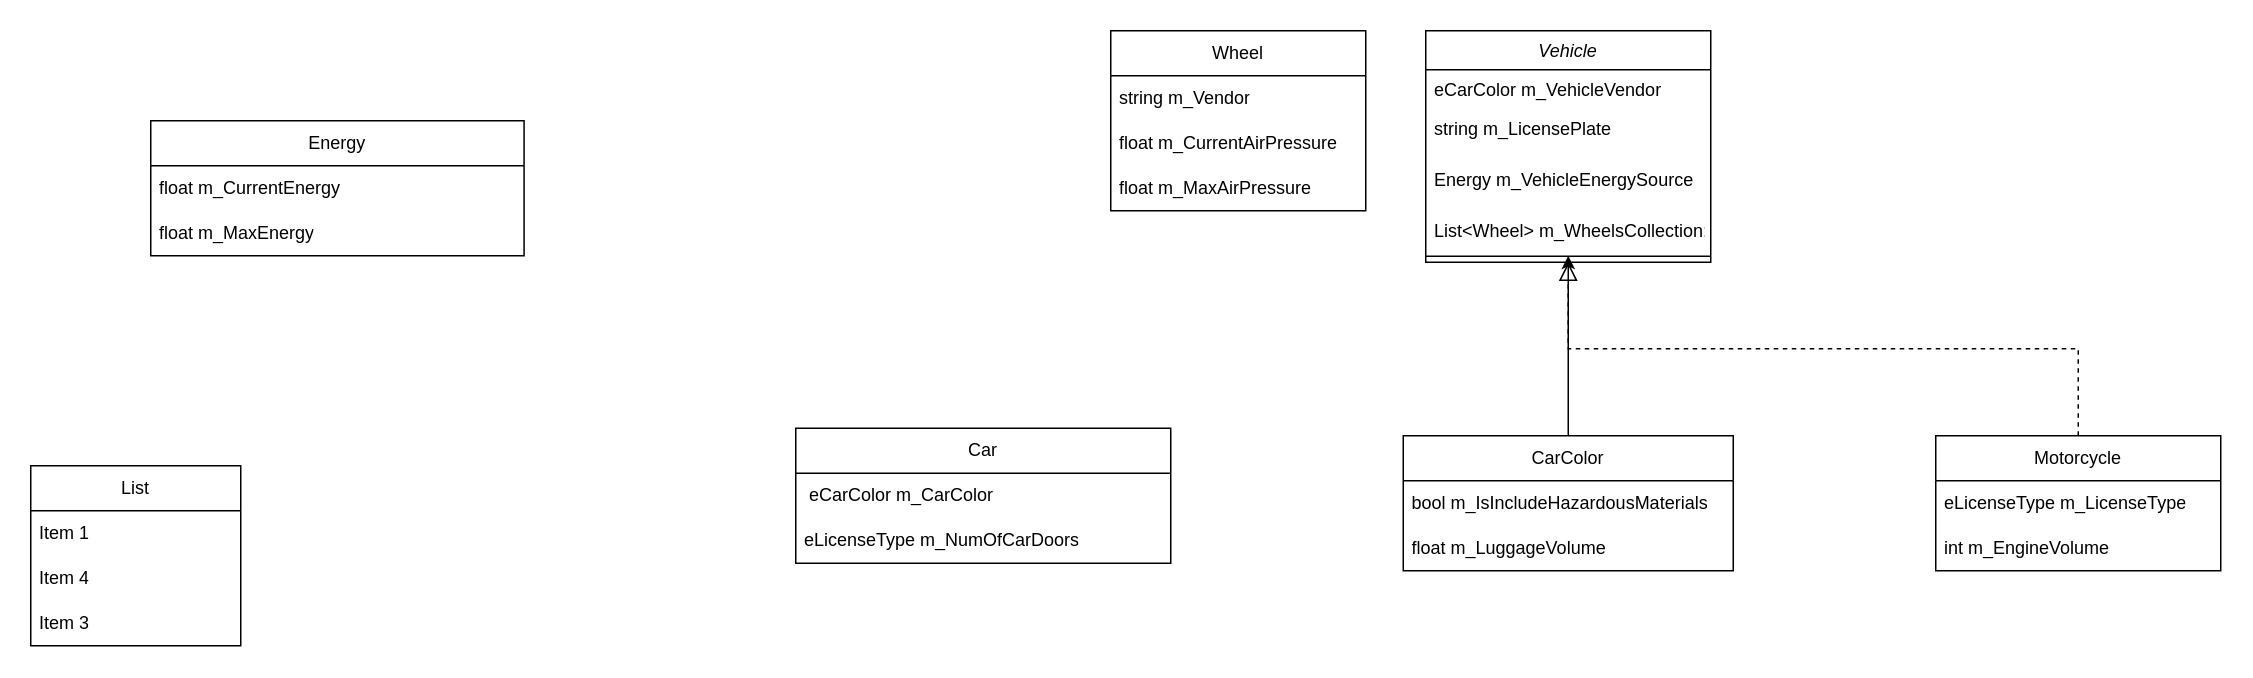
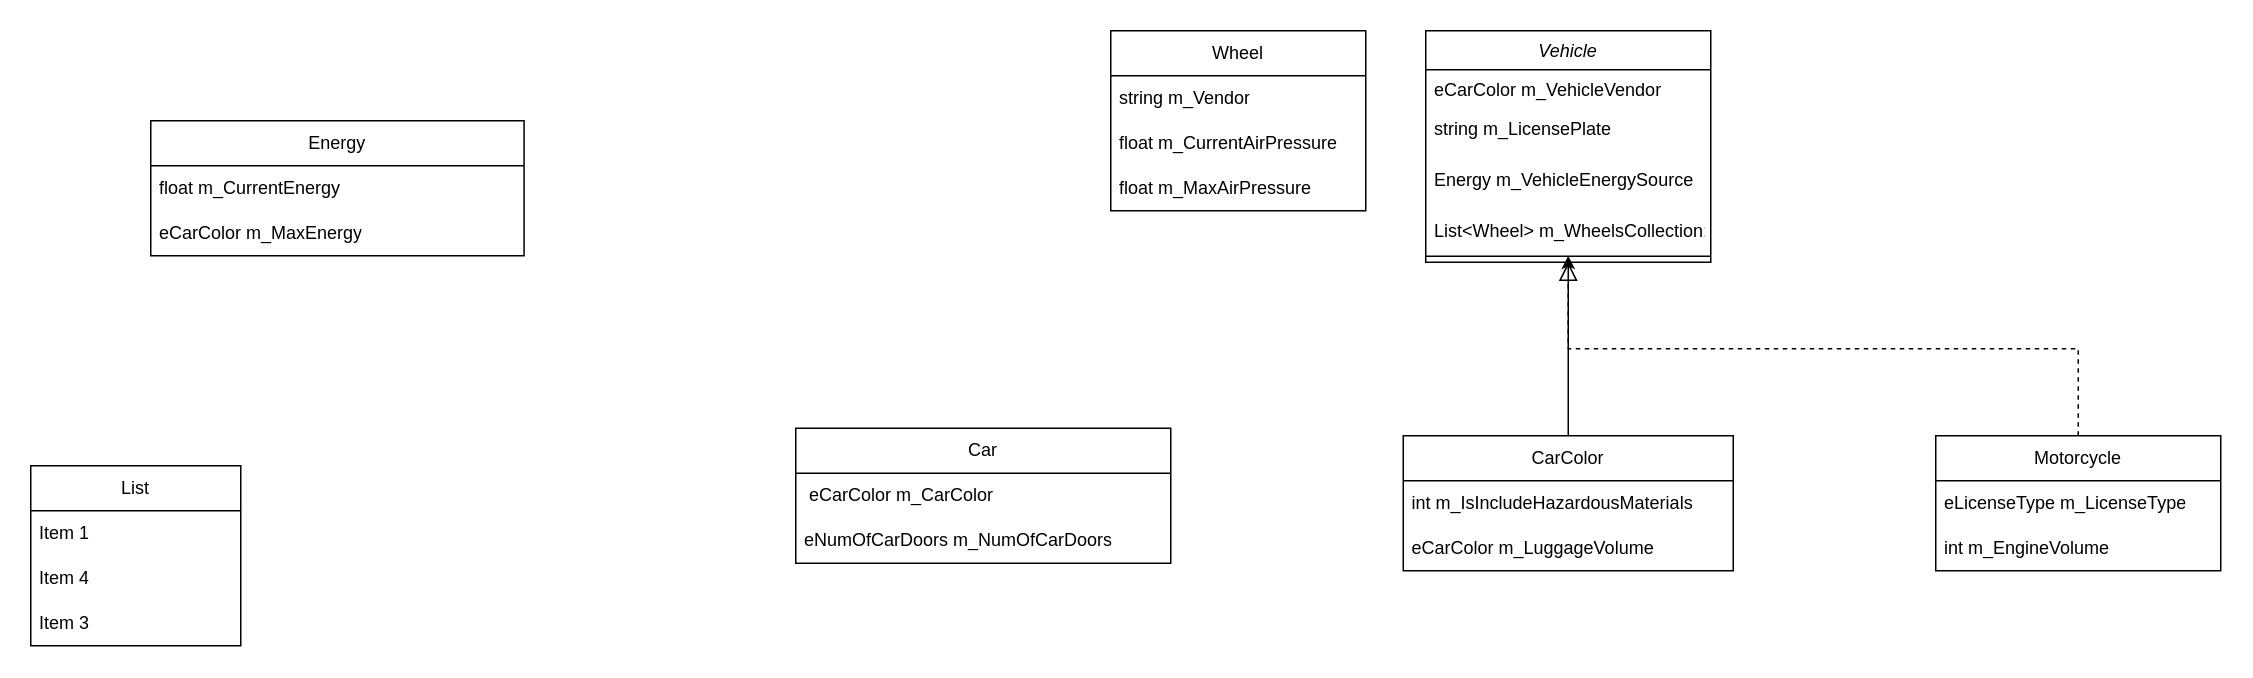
  <mxCell id="0" />
  <mxCell id="1" parent="0" />
  <mxCell id="2" value="Vehicle" style="swimlane;fontStyle=2;align=center;verticalAlign=top;childLayout=stackLayout;horizontal=1;startSize=26;horizontalStack=0;resizeParent=1;resizeLast=0;collapsible=1;marginBottom=0;rounded=0;shadow=0;strokeWidth=1;" parent="1" vertex="1"><mxGeometry x="950" y="20" width="190" height="154.26" as="geometry"><mxRectangle x="230" y="140" width="160" height="26" as="alternateBounds" /></mxGeometry></mxCell>
  <mxCell id="3" value="eCarColor m_VehicleVendor " style="text;align=left;verticalAlign=top;spacingLeft=4;spacingRight=4;overflow=hidden;rotatable=0;points=[[0,0.5],[1,0.5]];portConstraint=eastwest;" parent="2" vertex="1"><mxGeometry y="26" width="190" height="26" as="geometry" /></mxCell>
  <mxCell id="4" value="string m_LicensePlate" style="text;align=left;verticalAlign=top;spacingLeft=4;spacingRight=4;overflow=hidden;rotatable=0;points=[[0,0.5],[1,0.5]];portConstraint=eastwest;rounded=0;shadow=0;html=0;" vertex="1" parent="2"><mxGeometry y="52" width="190" height="34.13" as="geometry" /></mxCell>
  <mxCell id="5" value="Energy m_VehicleEnergySource" style="text;align=left;verticalAlign=top;spacingLeft=4;spacingRight=4;overflow=hidden;rotatable=0;points=[[0,0.5],[1,0.5]];portConstraint=eastwest;rounded=0;shadow=0;html=0;" parent="2" vertex="1"><mxGeometry y="86.13" width="190" height="34.13" as="geometry" /></mxCell>
  <mxCell id="6" value="List&lt;Wheel&gt; m_WheelsCollection;" style="text;align=left;verticalAlign=top;spacingLeft=4;spacingRight=4;overflow=hidden;rotatable=0;points=[[0,0.5],[1,0.5]];portConstraint=eastwest;rounded=0;shadow=0;html=0;" parent="2" vertex="1"><mxGeometry y="120.26" width="190" height="26" as="geometry" /></mxCell>
  <mxCell id="7" value="" style="line;html=1;strokeWidth=1;align=left;verticalAlign=middle;spacingTop=-1;spacingLeft=3;spacingRight=3;rotatable=0;labelPosition=right;points=[];portConstraint=eastwest;" parent="2" vertex="1"><mxGeometry y="146.26" width="190" height="8" as="geometry" /></mxCell>
  <mxCell id="8" value="" style="endArrow=block;endSize=10;endFill=0;shadow=0;strokeWidth=1;rounded=0;curved=0;edgeStyle=elbowEdgeStyle;elbow=vertical;exitX=0.5;exitY=0;exitDx=0;exitDy=0;dashed=1;" parent="1" source="12" target="2" edge="1"><mxGeometry width="160" relative="1" as="geometry"><mxPoint x="1390" y="290" as="sourcePoint" /><mxPoint x="1040" y="201" as="targetPoint" /></mxGeometry></mxCell>
  <mxCell id="9" value="Car" style="swimlane;fontStyle=0;childLayout=stackLayout;horizontal=1;startSize=30;horizontalStack=0;resizeParent=1;resizeParentMax=0;resizeLast=0;collapsible=1;marginBottom=0;whiteSpace=wrap;html=1;" vertex="1" parent="1"><mxGeometry x="530" y="285" width="250" height="90" as="geometry" /></mxCell>
  <mxCell id="10" value="&amp;nbsp;eCarColor m_CarColor" style="text;strokeColor=none;fillColor=none;align=left;verticalAlign=middle;spacingLeft=4;spacingRight=4;overflow=hidden;points=[[0,0.5],[1,0.5]];portConstraint=eastwest;rotatable=0;whiteSpace=wrap;html=1;" vertex="1" parent="9"><mxGeometry y="30" width="250" height="30" as="geometry" /></mxCell>
- <mxCell id="11" value="eLicenseType m_NumOfCarDoors" style="text;strokeColor=none;fillColor=none;align=left;verticalAlign=middle;spacingLeft=4;spacingRight=4;overflow=hidden;points=[[0,0.5],[1,0.5]];portConstraint=eastwest;rotatable=0;whiteSpace=wrap;html=1;" vertex="1" parent="9"><mxGeometry y="60" width="250" height="30" as="geometry" /></mxCell>
+ <mxCell id="11" value="eNumOfCarDoors m_NumOfCarDoors" style="text;strokeColor=none;fillColor=none;align=left;verticalAlign=middle;spacingLeft=4;spacingRight=4;overflow=hidden;points=[[0,0.5],[1,0.5]];portConstraint=eastwest;rotatable=0;whiteSpace=wrap;html=1;" vertex="1" parent="9"><mxGeometry y="60" width="250" height="30" as="geometry" /></mxCell>
  <mxCell id="12" value="Motorcycle" style="swimlane;fontStyle=0;childLayout=stackLayout;horizontal=1;startSize=30;horizontalStack=0;resizeParent=1;resizeParentMax=0;resizeLast=0;collapsible=1;marginBottom=0;whiteSpace=wrap;html=1;" vertex="1" parent="1"><mxGeometry x="1290" y="290" width="190" height="90" as="geometry" /></mxCell>
  <mxCell id="13" value="eLicenseType m_LicenseType" style="text;strokeColor=none;fillColor=none;align=left;verticalAlign=middle;spacingLeft=4;spacingRight=4;overflow=hidden;points=[[0,0.5],[1,0.5]];portConstraint=eastwest;rotatable=0;whiteSpace=wrap;html=1;" vertex="1" parent="12"><mxGeometry y="30" width="190" height="30" as="geometry" /></mxCell>
  <mxCell id="14" value="int m_EngineVolume" style="text;strokeColor=none;fillColor=none;align=left;verticalAlign=middle;spacingLeft=4;spacingRight=4;overflow=hidden;points=[[0,0.5],[1,0.5]];portConstraint=eastwest;rotatable=0;whiteSpace=wrap;html=1;" vertex="1" parent="12"><mxGeometry y="60" width="190" height="30" as="geometry" /></mxCell>
  <mxCell id="15" value="Wheel" style="swimlane;fontStyle=0;childLayout=stackLayout;horizontal=1;startSize=30;horizontalStack=0;resizeParent=1;resizeParentMax=0;resizeLast=0;collapsible=1;marginBottom=0;whiteSpace=wrap;html=1;" vertex="1" parent="1"><mxGeometry x="740" y="20" width="170" height="120" as="geometry" /></mxCell>
  <mxCell id="16" value="string m_Vendor" style="text;strokeColor=none;fillColor=none;align=left;verticalAlign=middle;spacingLeft=4;spacingRight=4;overflow=hidden;points=[[0,0.5],[1,0.5]];portConstraint=eastwest;rotatable=0;whiteSpace=wrap;html=1;" vertex="1" parent="15"><mxGeometry y="30" width="170" height="30" as="geometry" /></mxCell>
  <mxCell id="17" value="float m_CurrentAirPressure" style="text;strokeColor=none;fillColor=none;align=left;verticalAlign=middle;spacingLeft=4;spacingRight=4;overflow=hidden;points=[[0,0.5],[1,0.5]];portConstraint=eastwest;rotatable=0;whiteSpace=wrap;html=1;" vertex="1" parent="15"><mxGeometry y="60" width="170" height="30" as="geometry" /></mxCell>
  <mxCell id="18" value="float m_MaxAirPressure" style="text;strokeColor=none;fillColor=none;align=left;verticalAlign=middle;spacingLeft=4;spacingRight=4;overflow=hidden;points=[[0,0.5],[1,0.5]];portConstraint=eastwest;rotatable=0;whiteSpace=wrap;html=1;" vertex="1" parent="15"><mxGeometry y="90" width="170" height="30" as="geometry" /></mxCell>
  <mxCell id="19" style="edgeStyle=orthogonalEdgeStyle;rounded=0;orthogonalLoop=1;jettySize=auto;html=1;" edge="1" parent="1" source="20"><mxGeometry relative="1" as="geometry"><mxPoint x="1045" y="170" as="targetPoint" /></mxGeometry></mxCell>
  <mxCell id="20" value="CarColor" style="swimlane;fontStyle=0;childLayout=stackLayout;horizontal=1;startSize=30;horizontalStack=0;resizeParent=1;resizeParentMax=0;resizeLast=0;collapsible=1;marginBottom=0;whiteSpace=wrap;html=1;" vertex="1" parent="1"><mxGeometry x="935" y="290" width="220" height="90" as="geometry" /></mxCell>
- <mxCell id="21" value="bool m_IsIncludeHazardousMaterials" style="text;strokeColor=none;fillColor=none;align=left;verticalAlign=middle;spacingLeft=4;spacingRight=4;overflow=hidden;points=[[0,0.5],[1,0.5]];portConstraint=eastwest;rotatable=0;whiteSpace=wrap;html=1;" vertex="1" parent="20"><mxGeometry y="30" width="220" height="30" as="geometry" /></mxCell>
- <mxCell id="22" value="float m_LuggageVolume" style="text;strokeColor=none;fillColor=none;align=left;verticalAlign=middle;spacingLeft=4;spacingRight=4;overflow=hidden;points=[[0,0.5],[1,0.5]];portConstraint=eastwest;rotatable=0;whiteSpace=wrap;html=1;" vertex="1" parent="20"><mxGeometry y="60" width="220" height="30" as="geometry" /></mxCell>
+ <mxCell id="21" value="int m_IsIncludeHazardousMaterials" style="text;strokeColor=none;fillColor=none;align=left;verticalAlign=middle;spacingLeft=4;spacingRight=4;overflow=hidden;points=[[0,0.5],[1,0.5]];portConstraint=eastwest;rotatable=0;whiteSpace=wrap;html=1;" vertex="1" parent="20"><mxGeometry y="30" width="220" height="30" as="geometry" /></mxCell>
+ <mxCell id="22" value="eCarColor m_LuggageVolume" style="text;strokeColor=none;fillColor=none;align=left;verticalAlign=middle;spacingLeft=4;spacingRight=4;overflow=hidden;points=[[0,0.5],[1,0.5]];portConstraint=eastwest;rotatable=0;whiteSpace=wrap;html=1;" vertex="1" parent="20"><mxGeometry y="60" width="220" height="30" as="geometry" /></mxCell>
  <mxCell id="23" value="Energy" style="swimlane;fontStyle=0;childLayout=stackLayout;horizontal=1;startSize=30;horizontalStack=0;resizeParent=1;resizeParentMax=0;resizeLast=0;collapsible=1;marginBottom=0;whiteSpace=wrap;html=1;" vertex="1" parent="1"><mxGeometry x="100" y="80" width="248.89" height="90" as="geometry"><mxRectangle x="-630" y="150" width="80" height="30" as="alternateBounds" /></mxGeometry></mxCell>
  <mxCell id="24" value="float m_CurrentEnergy" style="text;strokeColor=none;fillColor=none;align=left;verticalAlign=middle;spacingLeft=4;spacingRight=4;overflow=hidden;points=[[0,0.5],[1,0.5]];portConstraint=eastwest;rotatable=0;whiteSpace=wrap;html=1;" vertex="1" parent="23"><mxGeometry y="30" width="248.89" height="30" as="geometry" /></mxCell>
- <mxCell id="25" value="float m_MaxEnergy" style="text;strokeColor=none;fillColor=none;align=left;verticalAlign=middle;spacingLeft=4;spacingRight=4;overflow=hidden;points=[[0,0.5],[1,0.5]];portConstraint=eastwest;rotatable=0;whiteSpace=wrap;html=1;" vertex="1" parent="23"><mxGeometry y="60" width="248.89" height="30" as="geometry" /></mxCell>
+ <mxCell id="25" value="eCarColor m_MaxEnergy" style="text;strokeColor=none;fillColor=none;align=left;verticalAlign=middle;spacingLeft=4;spacingRight=4;overflow=hidden;points=[[0,0.5],[1,0.5]];portConstraint=eastwest;rotatable=0;whiteSpace=wrap;html=1;" vertex="1" parent="23"><mxGeometry y="60" width="248.89" height="30" as="geometry" /></mxCell>
  <mxCell id="26" value="List" style="swimlane;fontStyle=0;childLayout=stackLayout;horizontal=1;startSize=30;horizontalStack=0;resizeParent=1;resizeParentMax=0;resizeLast=0;collapsible=1;marginBottom=0;whiteSpace=wrap;html=1;" vertex="1" parent="1"><mxGeometry x="20" y="310" width="140" height="120" as="geometry" /></mxCell>
  <mxCell id="27" value="Item 1" style="text;strokeColor=none;fillColor=none;align=left;verticalAlign=middle;spacingLeft=4;spacingRight=4;overflow=hidden;points=[[0,0.5],[1,0.5]];portConstraint=eastwest;rotatable=0;whiteSpace=wrap;html=1;" vertex="1" parent="26"><mxGeometry y="30" width="140" height="30" as="geometry" /></mxCell>
  <mxCell id="28" value="Item 4" style="text;strokeColor=none;fillColor=none;align=left;verticalAlign=middle;spacingLeft=4;spacingRight=4;overflow=hidden;points=[[0,0.5],[1,0.5]];portConstraint=eastwest;rotatable=0;whiteSpace=wrap;html=1;" vertex="1" parent="26"><mxGeometry y="60" width="140" height="30" as="geometry" /></mxCell>
  <mxCell id="29" value="Item 3" style="text;strokeColor=none;fillColor=none;align=left;verticalAlign=middle;spacingLeft=4;spacingRight=4;overflow=hidden;points=[[0,0.5],[1,0.5]];portConstraint=eastwest;rotatable=0;whiteSpace=wrap;html=1;" vertex="1" parent="26"><mxGeometry y="90" width="140" height="30" as="geometry" /></mxCell>
